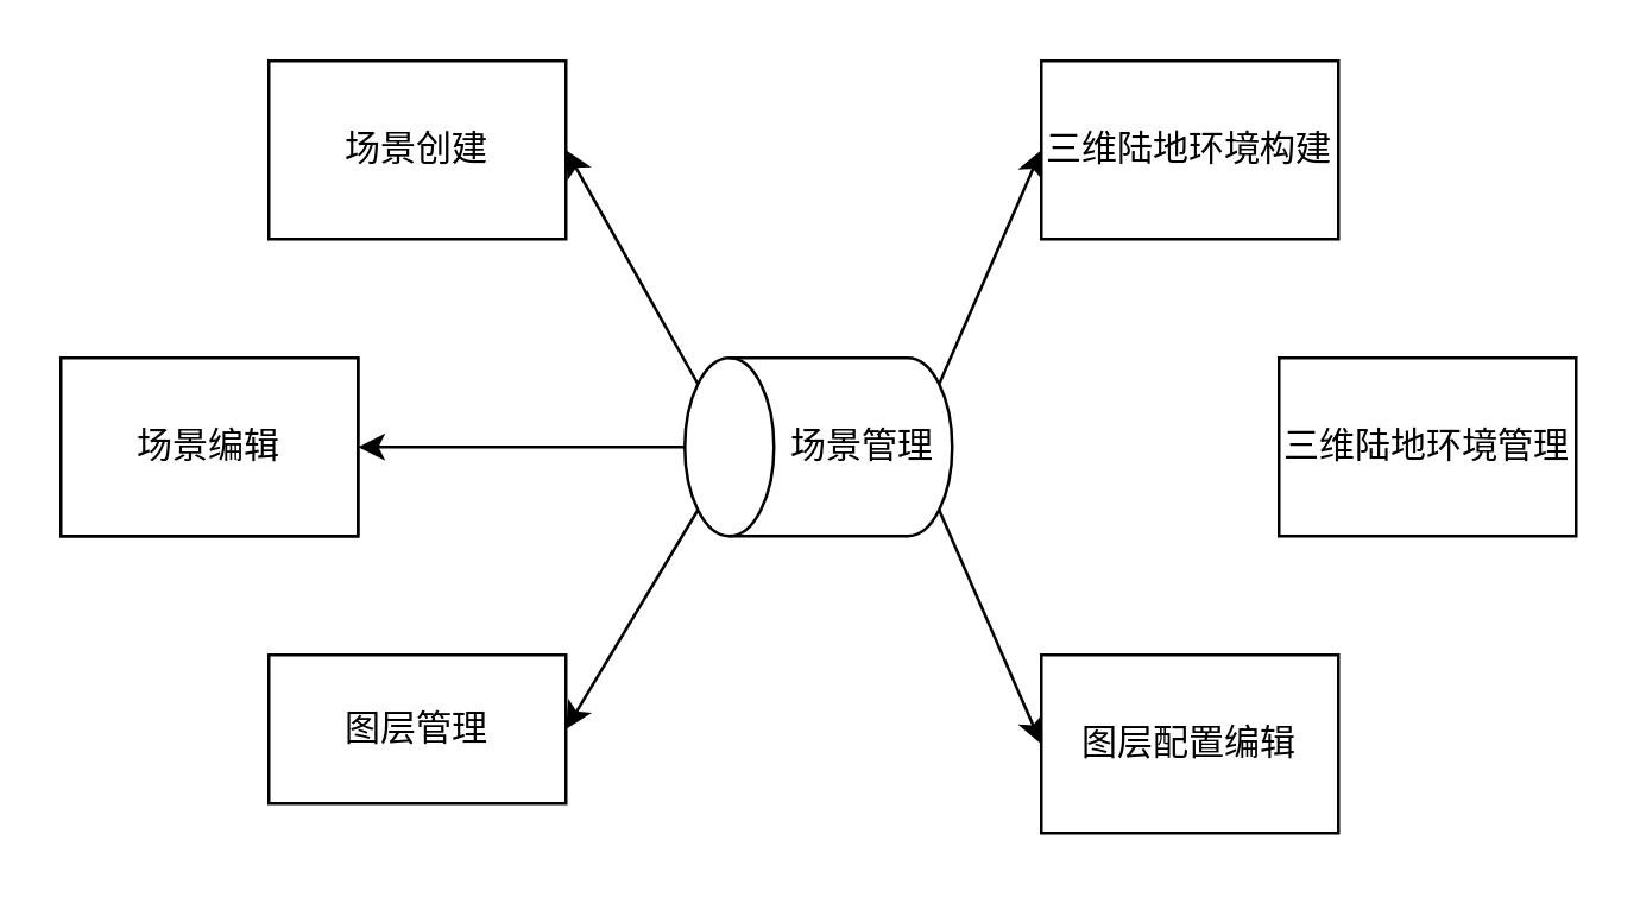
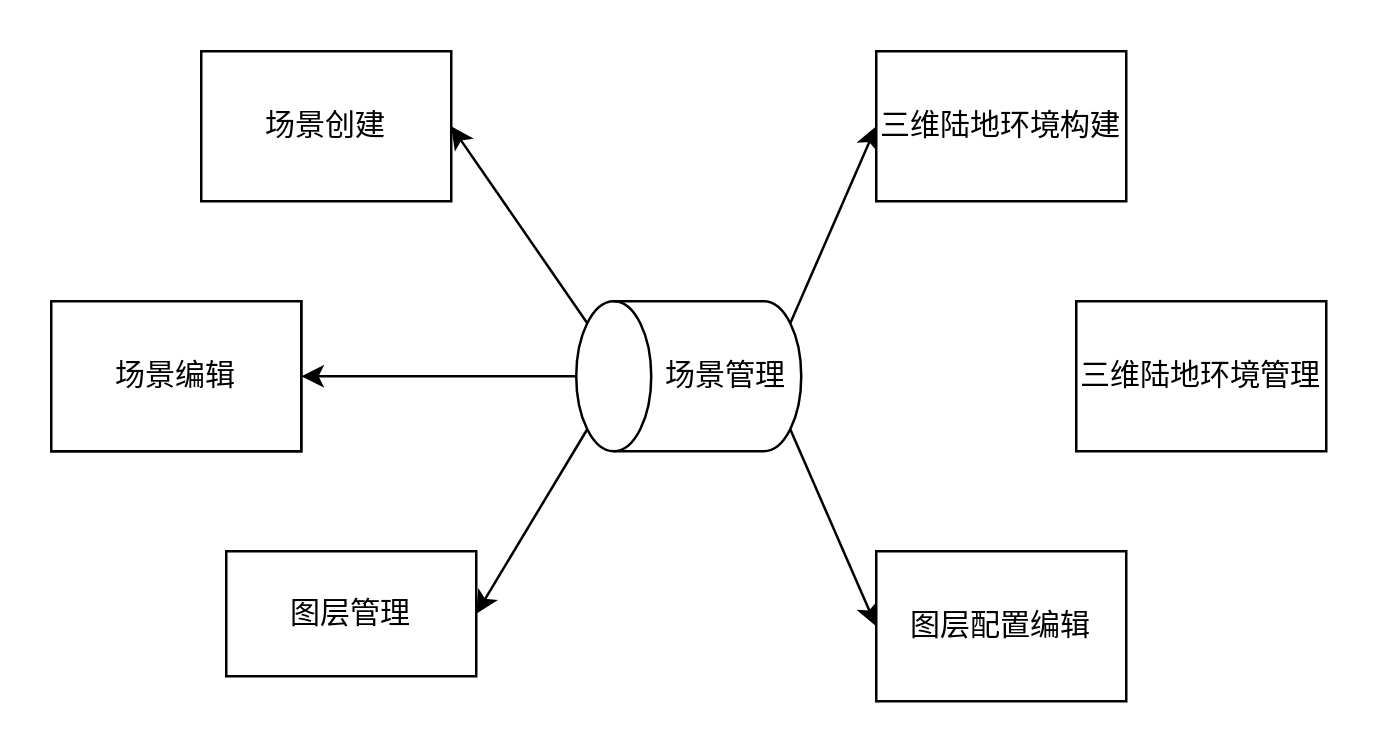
  <mxCell id="0" />
  <mxCell id="1" parent="0" />
  <mxCell id="2" style="rounded=0;orthogonalLoop=1;jettySize=auto;html=1;exitX=0.855;exitY=0;exitDx=0;exitDy=4.35;exitPerimeter=0;entryX=1;entryY=0.5;entryDx=0;entryDy=0;" edge="1" parent="1" source="5" target="9"><mxGeometry relative="1" as="geometry" /></mxCell>
  <mxCell id="3" style="edgeStyle=orthogonalEdgeStyle;rounded=0;orthogonalLoop=1;jettySize=auto;html=1;exitX=0.5;exitY=0;exitDx=0;exitDy=0;exitPerimeter=0;" edge="1" parent="1" source="5" target="11"><mxGeometry relative="1" as="geometry" /></mxCell>
  <mxCell id="4" style="rounded=0;orthogonalLoop=1;jettySize=auto;html=1;exitX=0.145;exitY=0;exitDx=0;exitDy=4.35;exitPerimeter=0;entryX=1;entryY=0.5;entryDx=0;entryDy=0;" edge="1" parent="1" source="5" target="12"><mxGeometry relative="1" as="geometry" /></mxCell>
  <mxCell id="5" value="" style="shape=cylinder3;whiteSpace=wrap;html=1;boundedLbl=1;backgroundOutline=1;size=15;rotation=-90;" vertex="1" parent="1"><mxGeometry x="245" y="105" width="60" height="90" as="geometry" /></mxCell>
  <mxCell id="6" style="rounded=0;orthogonalLoop=1;jettySize=auto;html=1;exitX=0.145;exitY=1;exitDx=0;exitDy=-4.35;entryX=0;entryY=0.5;entryDx=0;entryDy=0;exitPerimeter=0;" edge="1" parent="1" source="5" target="15"><mxGeometry relative="1" as="geometry" /></mxCell>
  <mxCell id="7" style="rounded=0;orthogonalLoop=1;jettySize=auto;html=1;exitX=0.855;exitY=1;exitDx=0;exitDy=-4.35;entryX=0;entryY=0.5;entryDx=0;entryDy=0;exitPerimeter=0;" edge="1" parent="1" source="5" target="13"><mxGeometry relative="1" as="geometry" /></mxCell>
  <mxCell id="8" value="场景管理" style="text;html=1;align=center;verticalAlign=middle;whiteSpace=wrap;rounded=0;" vertex="1" parent="1"><mxGeometry x="260" y="135" width="60" height="30" as="geometry" /></mxCell>
- <mxCell id="9" value="场景创建" style="rounded=0;whiteSpace=wrap;html=1;" vertex="1" parent="1"><mxGeometry x="90" y="20" width="100" height="60" as="geometry" /></mxCell>
+ <mxCell id="9" value="场景创建" style="rounded=0;whiteSpace=wrap;html=1;" vertex="1" parent="1"><mxGeometry x="80" y="20" width="100" height="60" as="geometry" /></mxCell>
  <mxCell id="10" value="场景编辑" style="rounded=0;whiteSpace=wrap;html=1;" vertex="1" parent="1"><mxGeometry x="20" y="120" width="100" height="60" as="geometry" /></mxCell>
  <mxCell id="11" value="场景编辑" style="rounded=0;whiteSpace=wrap;html=1;" vertex="1" parent="1"><mxGeometry x="20" y="120" width="100" height="60" as="geometry" /></mxCell>
  <mxCell id="12" value="图层管理" style="rounded=0;whiteSpace=wrap;html=1;" vertex="1" parent="1"><mxGeometry x="90" y="220" width="100" height="50" as="geometry" /></mxCell>
  <mxCell id="13" value="三维陆地环境构建" style="rounded=0;whiteSpace=wrap;html=1;" vertex="1" parent="1"><mxGeometry x="350" y="20" width="100" height="60" as="geometry" /></mxCell>
  <mxCell id="14" value="三维陆地环境管理" style="rounded=0;whiteSpace=wrap;html=1;" vertex="1" parent="1"><mxGeometry x="430" y="120" width="100" height="60" as="geometry" /></mxCell>
  <mxCell id="15" value="图层配置编辑" style="rounded=0;whiteSpace=wrap;html=1;" vertex="1" parent="1"><mxGeometry x="350" y="220" width="100" height="60" as="geometry" /></mxCell>
